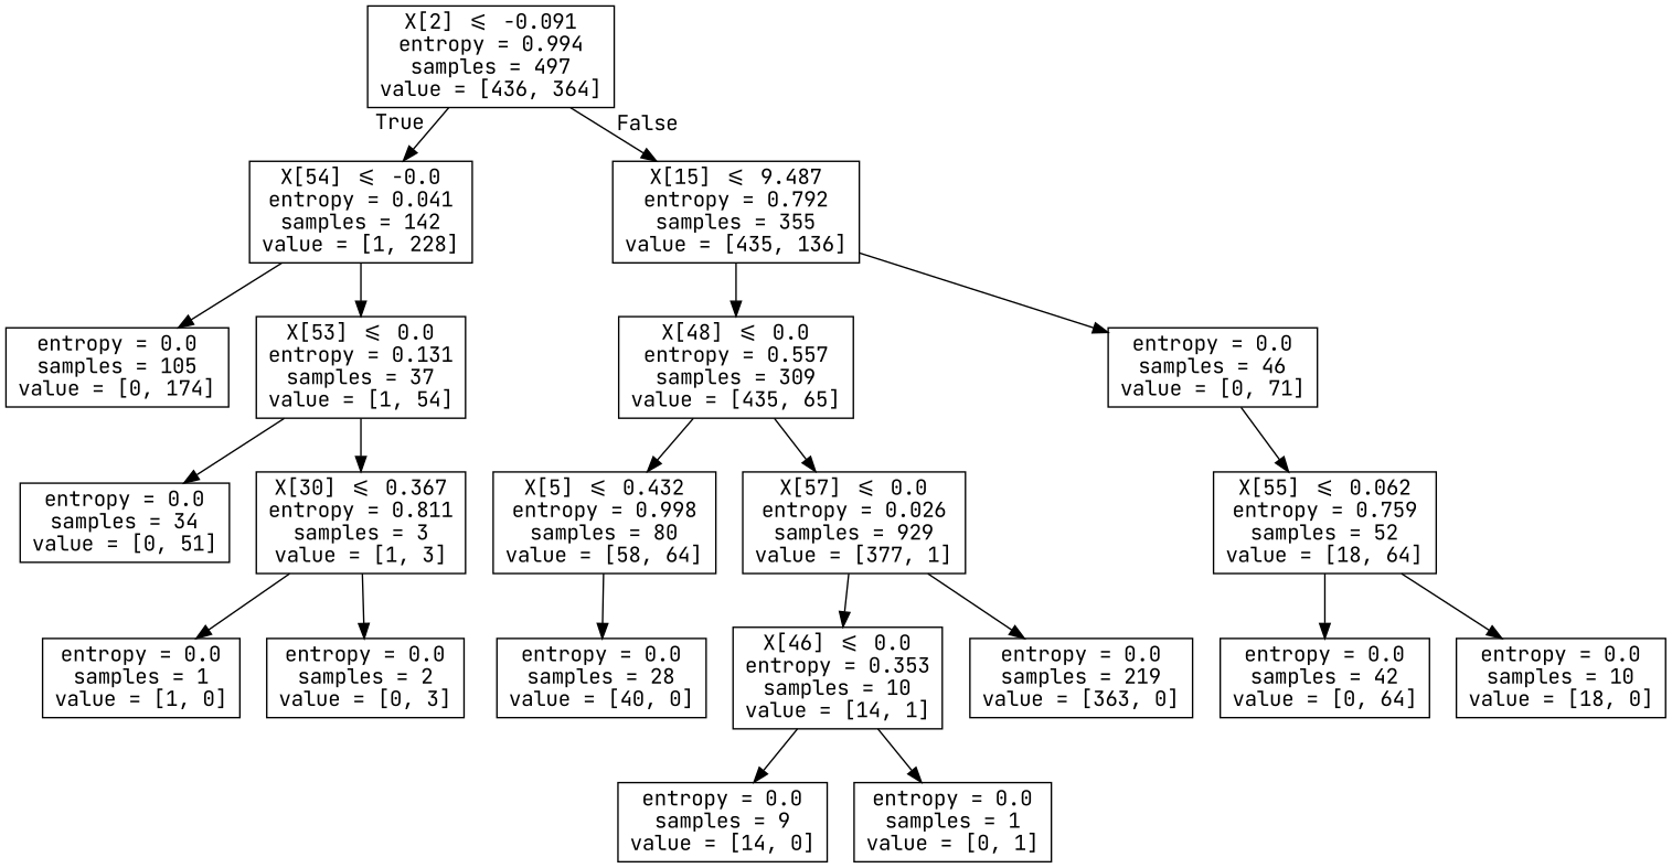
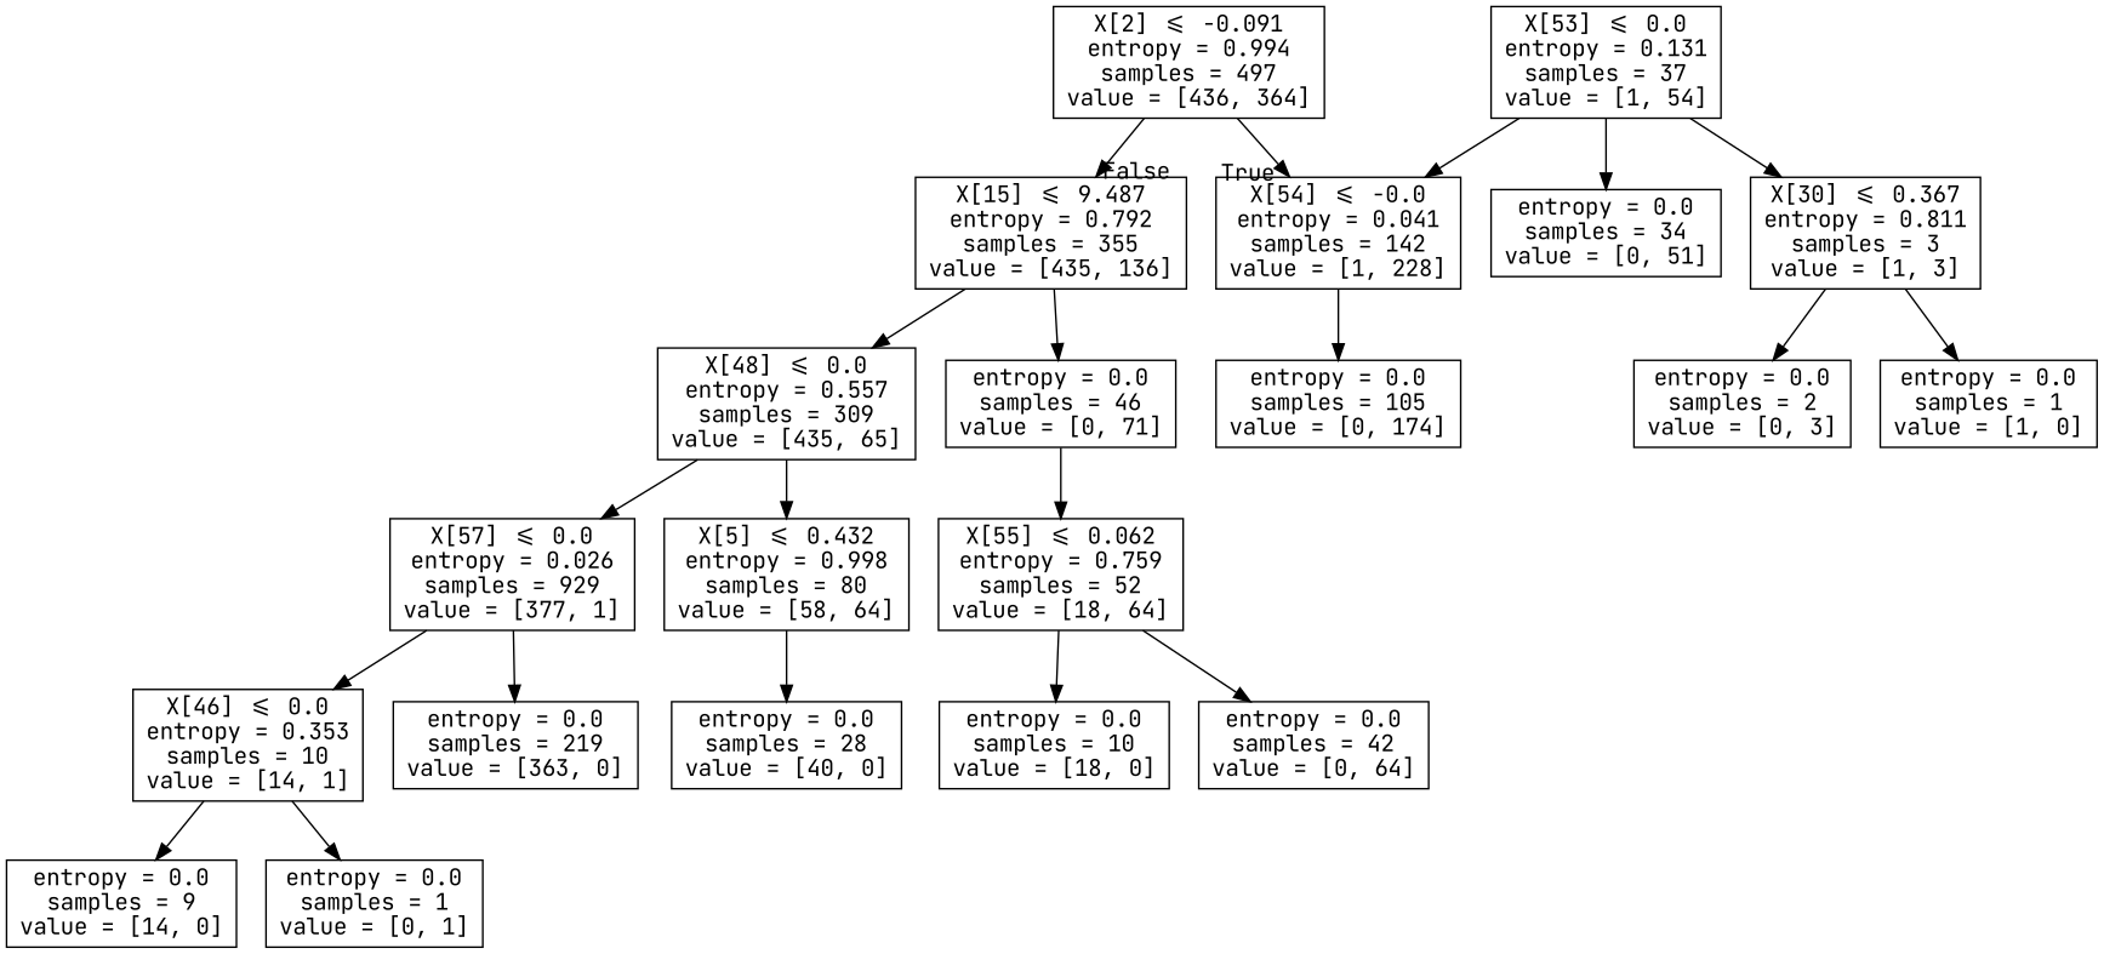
  digraph {
    fontname="JetBrains Mono"
    node [fontname="JetBrains Mono" shape=box]
    edge [fontname="JetBrains Mono"]
    n1 [label="X[2] <= -0.091\nentropy = 0.994\nsamples = 497\nvalue = [436, 364]"]
    n2 [label="X[54] <= -0.0\nentropy = 0.041\nsamples = 142\nvalue = [1, 228]"]
    n3 [label="X[15] <= 9.487\nentropy = 0.792\nsamples = 355\nvalue = [435, 136]"]
    n4 [label="entropy = 0.0\nsamples = 105\nvalue = [0, 174]"]
    n5 [label="X[53] <= 0.0\nentropy = 0.131\nsamples = 37\nvalue = [1, 54]"]
    n6 [label="X[48] <= 0.0\nentropy = 0.557\nsamples = 309\nvalue = [435, 65]"]
    n7 [label="entropy = 0.0\nsamples = 46\nvalue = [0, 71]"]
    n8 [label="entropy = 0.0\nsamples = 34\nvalue = [0, 51]"]
    n9 [label="X[30] <= 0.367\nentropy = 0.811\nsamples = 3\nvalue = [1, 3]"]
    n10 [label="entropy = 0.0\nsamples = 1\nvalue = [1, 0]"]
    n11 [label="entropy = 0.0\nsamples = 2\nvalue = [0, 3]"]
    n12 [label="X[5] <= 0.432\nentropy = 0.998\nsamples = 80\nvalue = [58, 64]"]
    n13 [label="X[57] <= 0.0\nentropy = 0.026\nsamples = 929\nvalue = [377, 1]"]
    n14 [label="X[55] <= 0.062\nentropy = 0.759\nsamples = 52\nvalue = [18, 64]"]
    n15 [label="entropy = 0.0\nsamples = 28\nvalue = [40, 0]"]
    n16 [label="X[46] <= 0.0\nentropy = 0.353\nsamples = 10\nvalue = [14, 1]"]
    n17 [label="entropy = 0.0\nsamples = 219\nvalue = [363, 0]"]
    n18 [label="entropy = 0.0\nsamples = 42\nvalue = [0, 64]"]
    n19 [label="entropy = 0.0\nsamples = 10\nvalue = [18, 0]"]
    n20 [label="entropy = 0.0\nsamples = 9\nvalue = [14, 0]"]
    n21 [label="entropy = 0.0\nsamples = 1\nvalue = [0, 1]"]
    n1 -> n2 [headlabel=True labelangle=45 labeldistance=2.5]
    n1 -> n3 [headlabel=False labelangle=-45 labeldistance=2.5]
    n2 -> n4
-   n2 -> n5
+   n5 -> n2
    n3 -> n6
    n3 -> n7
    n5 -> n8
    n5 -> n9
    n6 -> n12
    n6 -> n13
    n7 -> n14
    n9 -> n10
    n9 -> n11
    n12 -> n15
    n13 -> n16
    n13 -> n17
    n14 -> n18
    n14 -> n19
    n16 -> n20
    n16 -> n21
  }
